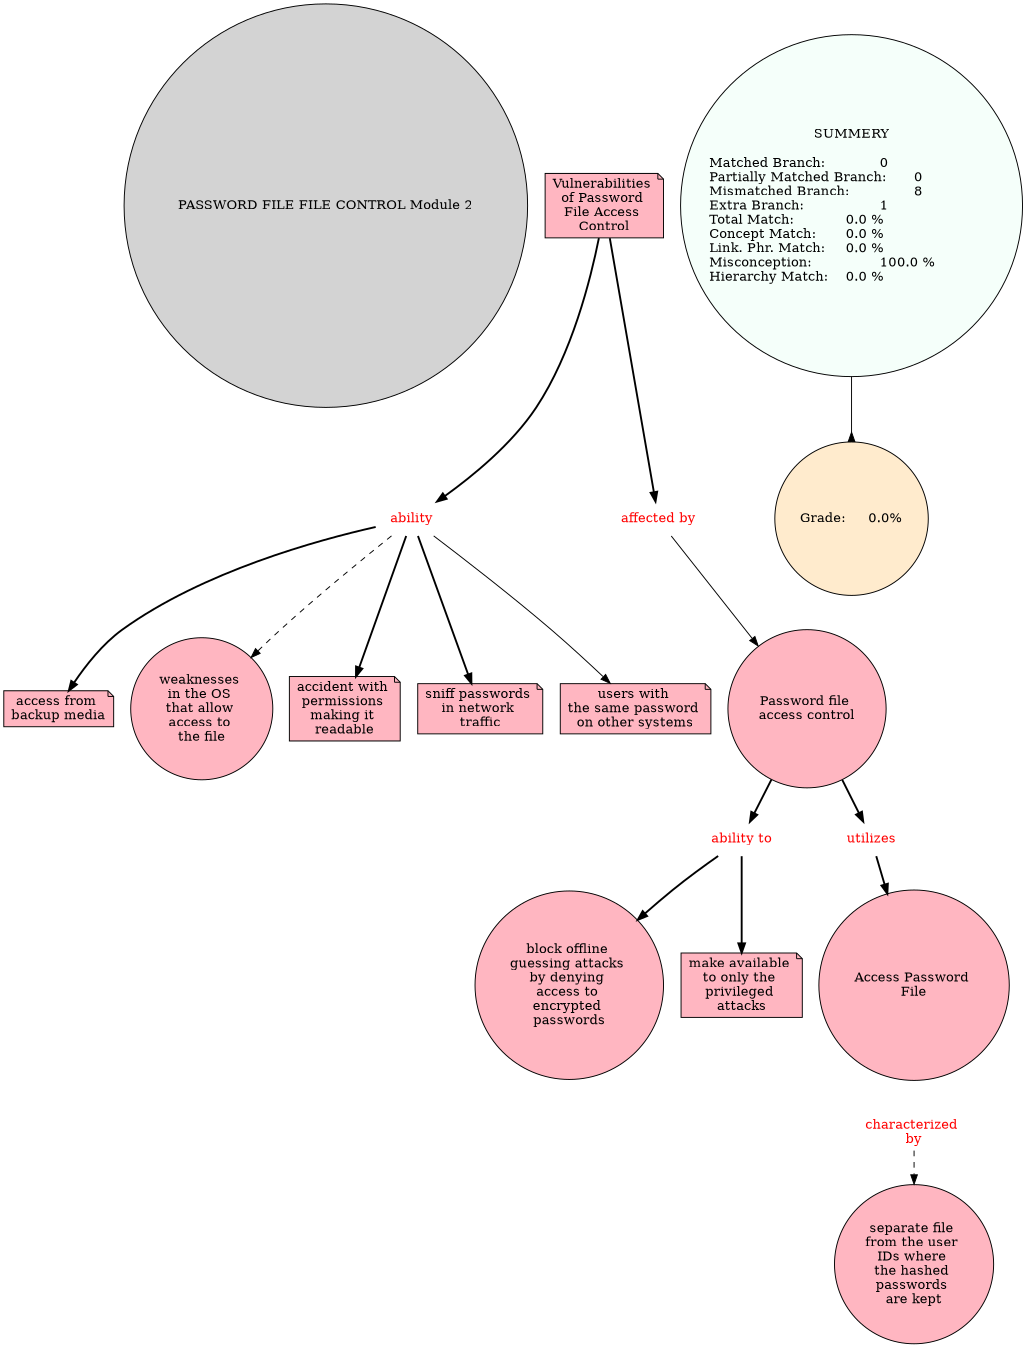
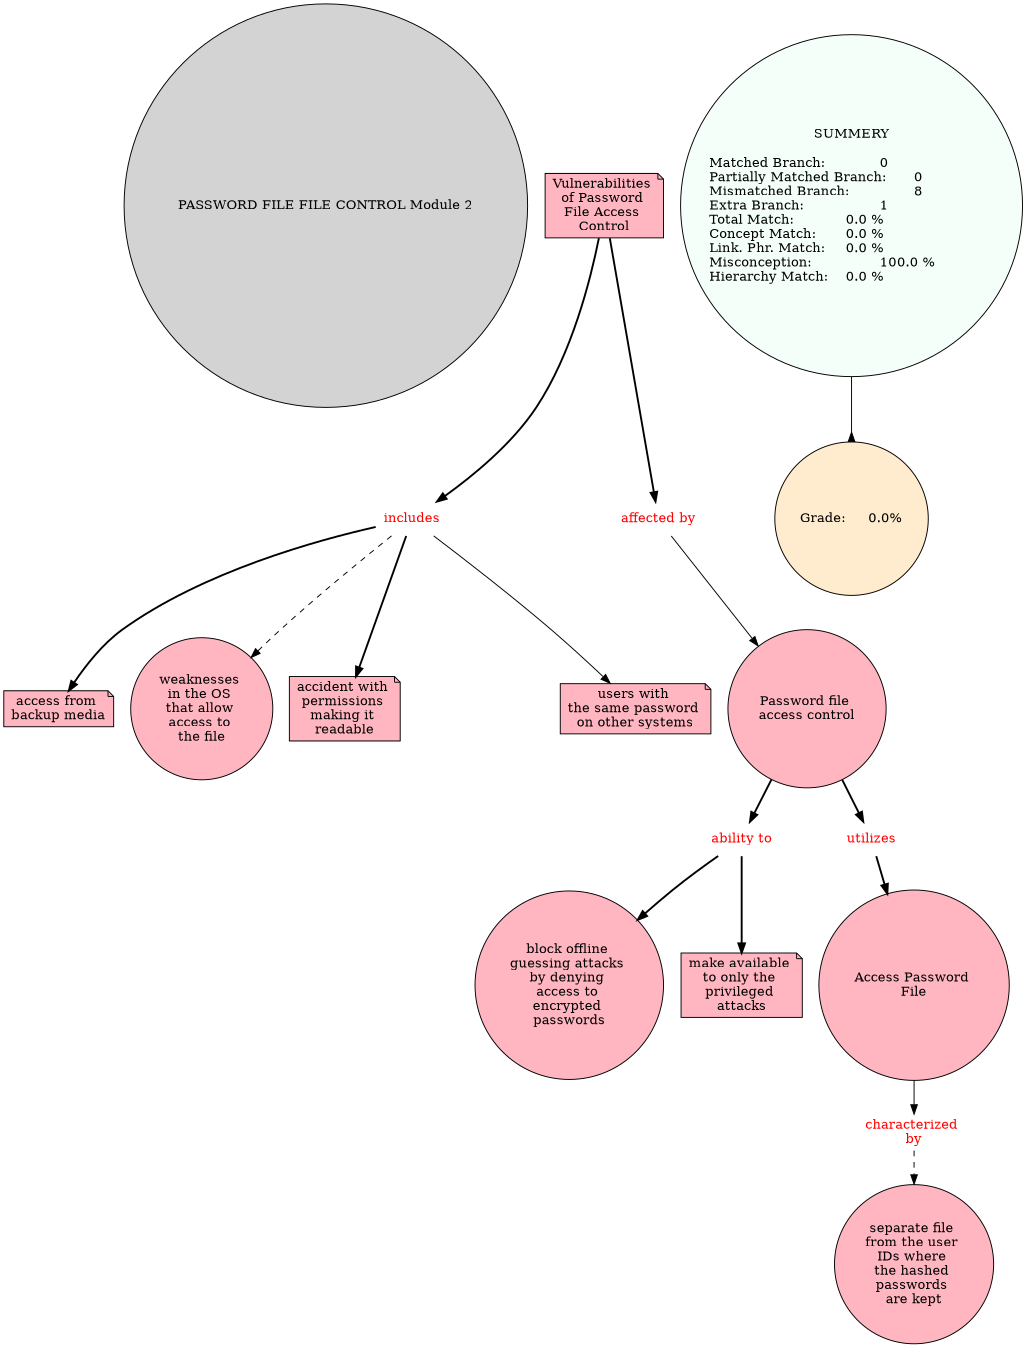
  digraph {
    node [Gsplines=true shape=circle style=filled fillcolor="#FFB6C1"]
    edge [constraint=true style=bold]
    n1 [label="PASSWORD FILE FILE CONTROL Module 2" fillcolor=""]
-   n2 [fontcolor=red label=ability shape=none style="" fillcolor=""]
+   n2 [fontcolor=red label=includes shape=none style="" fillcolor=""]
    n3 [label="access from \nbackup media\n" shape=note]
    n4 [label="weaknesses \nin the OS \nthat allow \naccess to \nthe file"]
    n5 [label="accident with \npermissions \nmaking it \nreadable" shape=note]
-   n6 [label="sniff passwords \nin network \ntraffic" shape=note]
    n7 [label="users with \nthe same password \non other systems\n" shape=note]
    n8 [label="Vulnerabilities \nof Password \nFile Access \nControl" shape=note]
    n9 [fontcolor=red label="affected by\n" shape=none style="" fillcolor=""]
    n10 [label="Password file \naccess control\n"]
    n11 [fontcolor=red label="ability to\n" shape=none style="" fillcolor=""]
    n12 [fontcolor=red label=utilizes shape=none style="" fillcolor=""]
    n13 [label="block offline \nguessing attacks \nby denying \naccess to \nencrypted \npasswords"]
    n14 [label="make available \nto only the \nprivileged \nattacks" shape=note]
    n15 [label="Access Password \nFile"]
    n16 [fontcolor=red label="characterized \nby" shape=none style="" fillcolor=""]
    n17 [label="separate file \nfrom the user \nIDs where \nthe hashed \npasswords \nare kept"]
    n18 [fillcolor="#F5FFFA" label="SUMMERY\n\nMatched Branch:		0\lPartially Matched Branch:	0\lMismatched Branch:		8\lExtra Branch:			1\lTotal Match:		0.0 %\lConcept Match:	0.0 %\lLink. Phr. Match:	0.0 %\lMisconception:		100.0 %\lHierarchy Match:	0.0 %\l"]
    n19 [fillcolor="#FFEBCD" label="Grade:	0.0%"]
    n2 -> n3
    n2 -> n4 [style=dashed]
    n2 -> n5
-   n2 -> n6
    n2 -> n7 [style=solid]
    n8 -> n2
    n8 -> n9
    n9 -> n10 [style=solid]
    n10 -> n11
    n10 -> n12
    n11 -> n13
    n11 -> n14
    n12 -> n15
+   n15 -> n16 [style=solid]
    n16 -> n17 [style=dashed]
    n18 -> n19 [arrowhead=inv color=black style=solid]
  }
